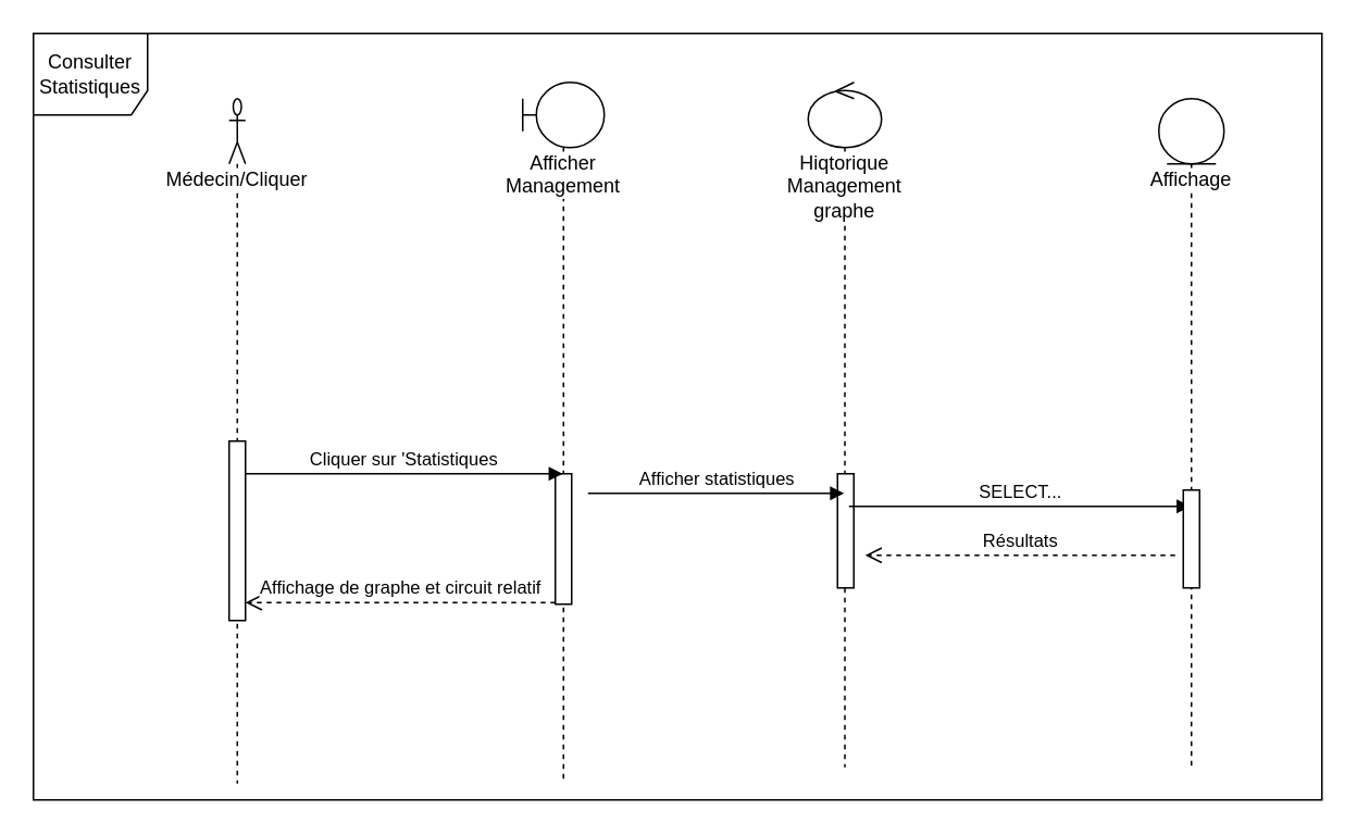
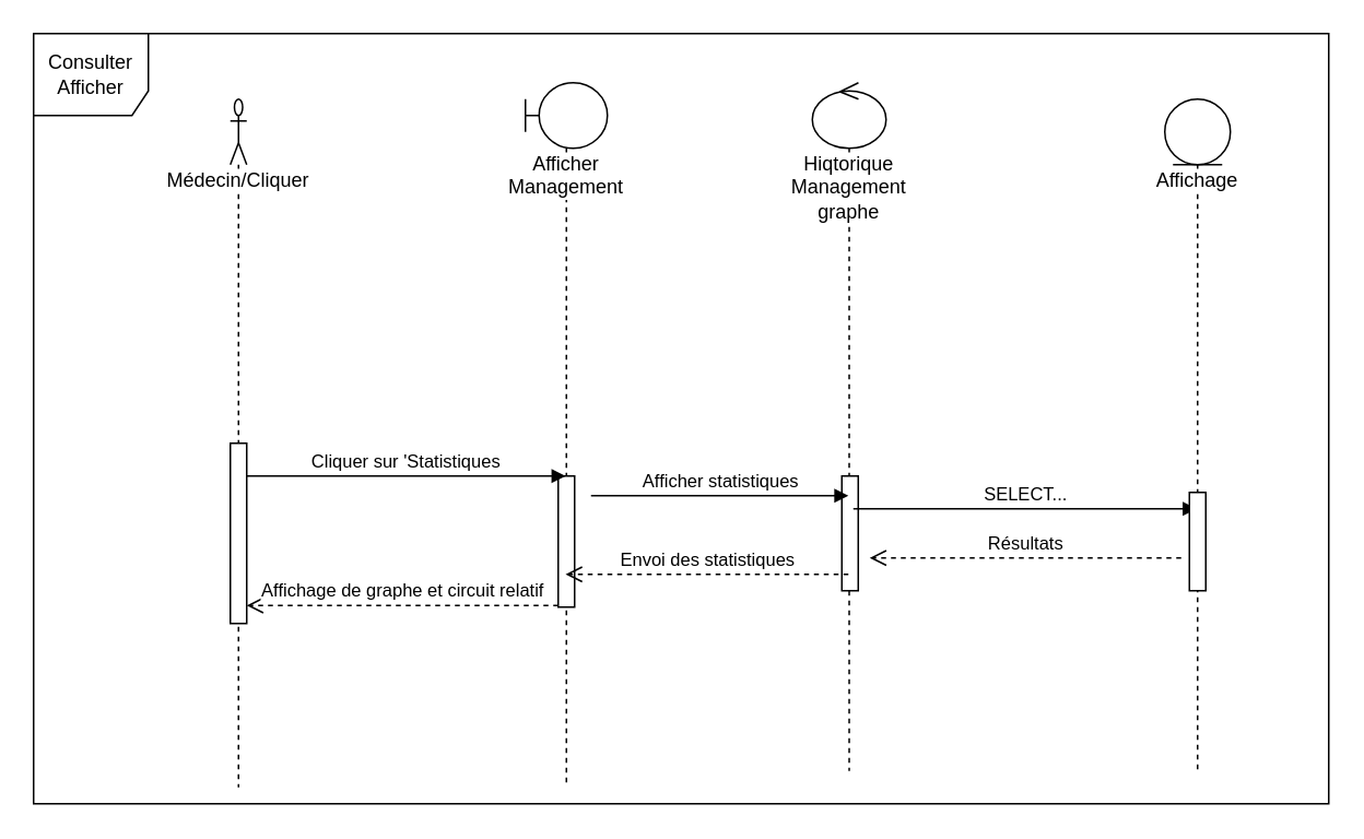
  <mxCell id="0" />
  <mxCell id="1" parent="0" />
- <mxCell id="2" value="Consulter Statistiques" style="shape=umlFrame;whiteSpace=wrap;html=1;width=70;height=50;" parent="1" vertex="1"><mxGeometry y="20" width="790" height="470" as="geometry" x="20" /></mxCell>
+ <mxCell id="2" value="Consulter Afficher" style="shape=umlFrame;whiteSpace=wrap;html=1;width=70;height=50;" parent="1" vertex="1"><mxGeometry y="20" width="790" height="470" as="geometry" x="20" /></mxCell>
  <mxCell id="3" value="Afficher&lt;br&gt;Management" style="shape=umlLifeline;participant=umlBoundary;perimeter=lifelinePerimeter;whiteSpace=wrap;html=1;container=1;collapsible=0;recursiveResize=0;verticalAlign=top;spacingTop=36;labelBackgroundColor=#ffffff;outlineConnect=0;" parent="1" vertex="1"><mxGeometry x="320" y="50" width="50" height="430" as="geometry" /></mxCell>
  <mxCell id="4" value="" style="html=1;points=[];perimeter=orthogonalPerimeter;" parent="3" vertex="1"><mxGeometry x="20" y="240" width="10" height="80" as="geometry" /></mxCell>
  <mxCell id="5" value="Médecin/Cliquer&lt;br&gt;" style="shape=umlLifeline;participant=umlActor;perimeter=lifelinePerimeter;whiteSpace=wrap;html=1;container=1;collapsible=0;recursiveResize=0;verticalAlign=top;spacingTop=36;labelBackgroundColor=#ffffff;outlineConnect=0;" parent="1" vertex="1"><mxGeometry x="140" y="60" width="10" height="420" as="geometry" /></mxCell>
  <mxCell id="6" value="" style="html=1;points=[];perimeter=orthogonalPerimeter;" parent="5" vertex="1"><mxGeometry y="210" width="10" height="110" as="geometry" /></mxCell>
  <mxCell id="7" value="Hiqtorique&lt;br&gt;Management graphe" style="shape=umlLifeline;participant=umlControl;perimeter=lifelinePerimeter;whiteSpace=wrap;html=1;container=1;collapsible=0;recursiveResize=0;verticalAlign=top;spacingTop=36;labelBackgroundColor=#ffffff;outlineConnect=0;" parent="1" vertex="1"><mxGeometry x="495" y="50" width="45" height="420" as="geometry" /></mxCell>
  <mxCell id="8" value="" style="html=1;points=[];perimeter=orthogonalPerimeter;" parent="7" vertex="1"><mxGeometry x="18" y="240" width="10" height="70" as="geometry" /></mxCell>
  <mxCell id="9" value="SELECT..." style="html=1;verticalAlign=bottom;endArrow=block;" parent="7" target="10" edge="1"><mxGeometry width="80" relative="1" as="geometry"><mxPoint x="25" y="260" as="sourcePoint" /><mxPoint x="105" y="260" as="targetPoint" /></mxGeometry></mxCell>
  <mxCell id="10" value="Affichage" style="shape=umlLifeline;participant=umlEntity;perimeter=lifelinePerimeter;whiteSpace=wrap;html=1;container=1;collapsible=0;recursiveResize=0;verticalAlign=top;spacingTop=36;labelBackgroundColor=#ffffff;outlineConnect=0;" parent="1" vertex="1"><mxGeometry x="710" y="60" width="40" height="410" as="geometry" /></mxCell>
  <mxCell id="11" value="" style="html=1;points=[];perimeter=orthogonalPerimeter;" parent="10" vertex="1"><mxGeometry x="15" y="240" width="10" height="60" as="geometry" /></mxCell>
  <mxCell id="12" value="" style="html=1;verticalAlign=bottom;endArrow=block;" parent="10" source="11" target="10" edge="1"><mxGeometry width="80" relative="1" as="geometry"><mxPoint x="-190" y="320" as="sourcePoint" /><mxPoint x="-110" y="320" as="targetPoint" /></mxGeometry></mxCell>
  <mxCell id="13" value="Cliquer sur 'Statistiques" style="html=1;verticalAlign=bottom;endArrow=block;" parent="1" target="3" edge="1"><mxGeometry width="80" relative="1" as="geometry"><mxPoint x="150" y="290" as="sourcePoint" /><mxPoint x="230" y="290" as="targetPoint" /></mxGeometry></mxCell>
+ <mxCell id="14" value="Envoi des statistiques" style="html=1;verticalAlign=bottom;endArrow=open;dashed=1;endSize=8;" parent="1" source="7" target="3" edge="1"><mxGeometry relative="1" as="geometry"><mxPoint x="510" y="420" as="sourcePoint" /><mxPoint x="430" y="420" as="targetPoint" /><Array as="points"><mxPoint x="420" y="350" /></Array></mxGeometry></mxCell>
  <mxCell id="15" value="Affichage de graphe et circuit relatif" style="html=1;verticalAlign=bottom;endArrow=open;dashed=1;endSize=8;exitX=0;exitY=0.988;exitDx=0;exitDy=0;exitPerimeter=0;" parent="1" source="4" edge="1"><mxGeometry relative="1" as="geometry"><mxPoint x="330" y="358" as="sourcePoint" /><mxPoint x="150" y="369" as="targetPoint" /></mxGeometry></mxCell>
  <mxCell id="16" value="Afficher statistiques" style="html=1;verticalAlign=bottom;endArrow=block;" parent="1" target="7" edge="1"><mxGeometry width="80" relative="1" as="geometry"><mxPoint x="360" y="302" as="sourcePoint" /><mxPoint x="430" y="370" as="targetPoint" /></mxGeometry></mxCell>
  <mxCell id="17" value="Résultats" style="html=1;verticalAlign=bottom;endArrow=open;dashed=1;endSize=8;" parent="1" edge="1"><mxGeometry relative="1" as="geometry"><mxPoint x="720" y="340" as="sourcePoint" /><mxPoint x="530" y="340" as="targetPoint" /></mxGeometry></mxCell>
